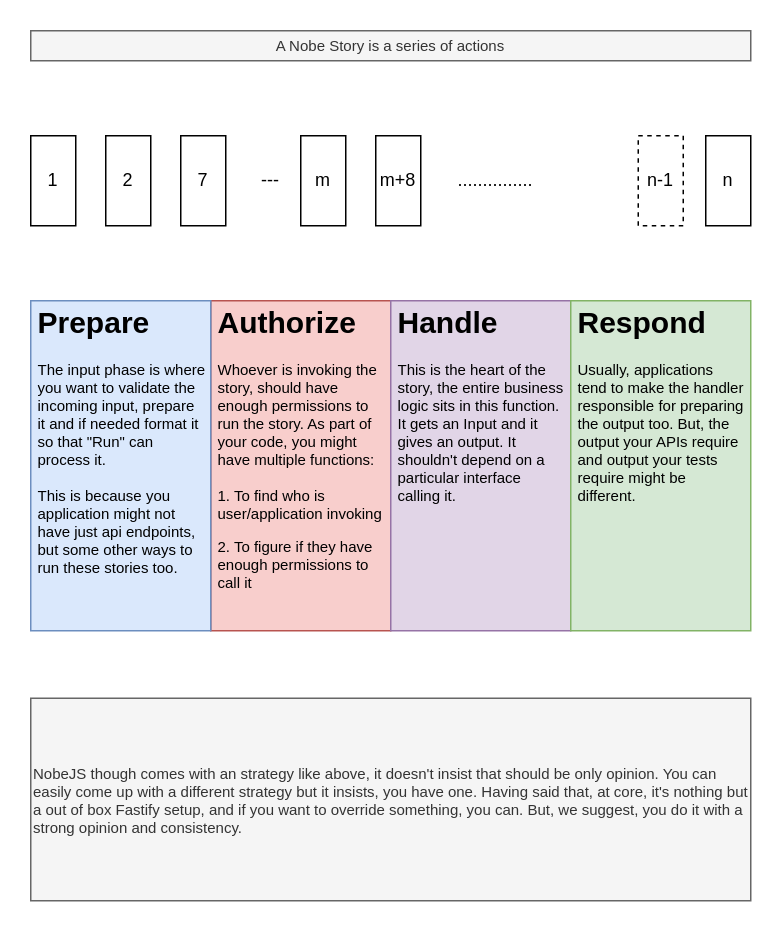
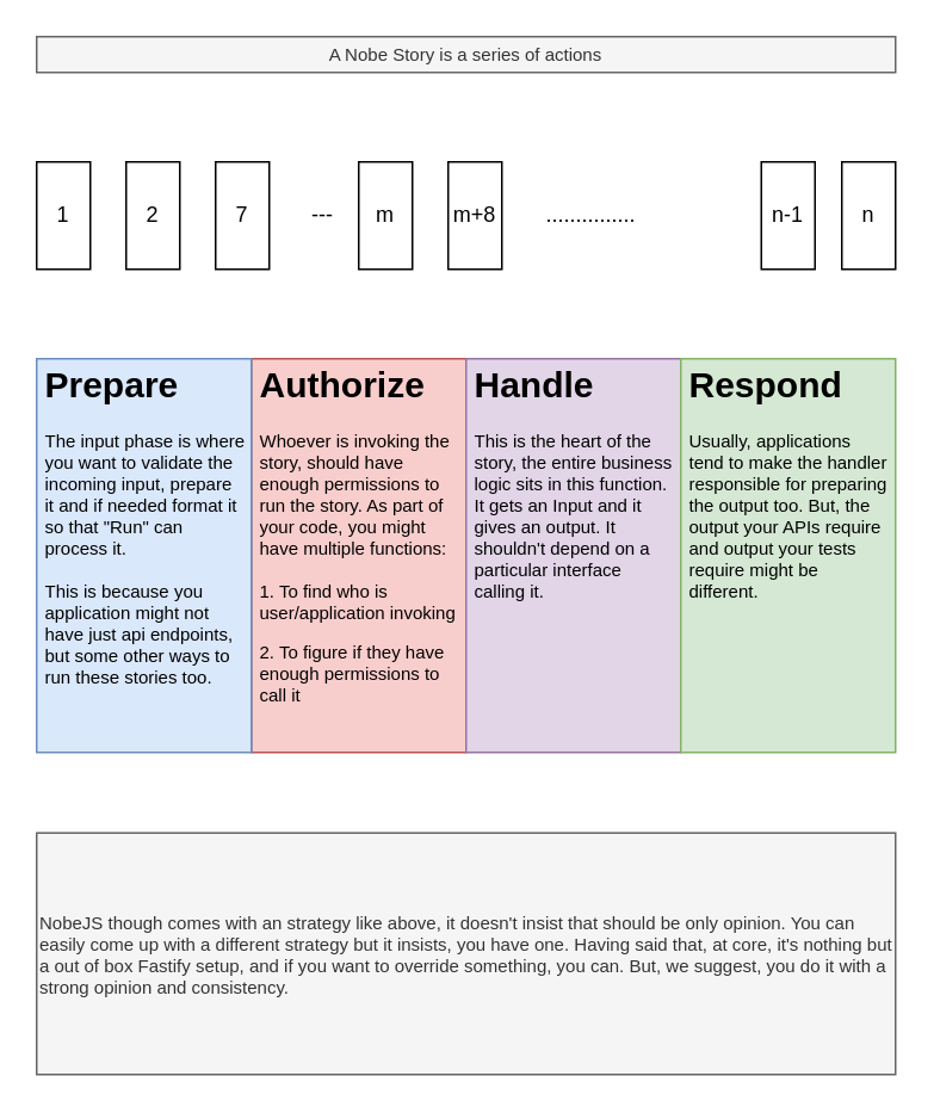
  <mxCell id="0" />
  <mxCell id="1" parent="0" />
  <mxCell id="2" value="1" style="rounded=0;whiteSpace=wrap;html=1;" vertex="1" parent="1"><mxGeometry x="20" y="90" width="30" height="60" as="geometry" /></mxCell>
  <mxCell id="3" value="2" style="rounded=0;whiteSpace=wrap;html=1;" vertex="1" parent="1"><mxGeometry x="70" y="90" width="30" height="60" as="geometry" /></mxCell>
  <mxCell id="4" value="7" style="rounded=0;whiteSpace=wrap;html=1;" vertex="1" parent="1"><mxGeometry x="120" y="90" width="30" height="60" as="geometry" /></mxCell>
  <mxCell id="5" value="n" style="rounded=0;whiteSpace=wrap;html=1;" vertex="1" parent="1"><mxGeometry x="470" y="90" width="30" height="60" as="geometry" /></mxCell>
- <mxCell id="6" value="n-1" style="rounded=0;whiteSpace=wrap;html=1;dashed=1;" vertex="1" parent="1"><mxGeometry x="425" y="90" width="30" height="60" as="geometry" /></mxCell>
+ <mxCell id="6" value="n-1" style="rounded=0;whiteSpace=wrap;html=1;" vertex="1" parent="1"><mxGeometry x="425" y="90" width="30" height="60" as="geometry" /></mxCell>
  <mxCell id="7" value="..............." style="text;html=1;strokeColor=none;fillColor=none;align=center;verticalAlign=middle;whiteSpace=wrap;rounded=0;" vertex="1" parent="1"><mxGeometry x="300" y="110" width="60" height="20" as="geometry" /></mxCell>
  <mxCell id="8" value="m" style="rounded=0;whiteSpace=wrap;html=1;" vertex="1" parent="1"><mxGeometry x="200" y="90" width="30" height="60" as="geometry" /></mxCell>
  <mxCell id="9" value="m+8" style="rounded=0;whiteSpace=wrap;html=1;" vertex="1" parent="1"><mxGeometry x="250" y="90" width="30" height="60" as="geometry" /></mxCell>
  <mxCell id="10" value="---" style="text;html=1;strokeColor=none;fillColor=none;align=center;verticalAlign=middle;whiteSpace=wrap;rounded=0;" vertex="1" parent="1"><mxGeometry x="170" y="110" width="20" height="20" as="geometry" /></mxCell>
  <mxCell id="11" value="A Nobe Story is a series of actions" style="text;html=1;strokeColor=#666666;fillColor=#f5f5f5;align=center;verticalAlign=middle;whiteSpace=wrap;rounded=0;fontColor=#333333;fontSize=10;" vertex="1" parent="1"><mxGeometry x="20" y="20" width="480" height="20" as="geometry" /></mxCell>
  <mxCell id="12" value="&lt;h1&gt;Authorize&lt;/h1&gt;&lt;p&gt;Whoever is invoking the story, should have enough permissions to run the story. As part of your code, you might have multiple functions:&lt;br&gt;&lt;br&gt;1. To find who is user/application invoking&lt;/p&gt;&lt;p&gt;2. To figure if they have enough permissions to call it&lt;/p&gt;" style="text;html=1;strokeColor=#b85450;fillColor=#f8cecc;spacing=5;spacingTop=-20;whiteSpace=wrap;overflow=hidden;rounded=0;fontSize=10;align=left;verticalAlign=top;" vertex="1" parent="1"><mxGeometry x="140" y="200" width="120" height="220" as="geometry" /></mxCell>
  <mxCell id="13" value="&lt;h1&gt;Prepare&lt;/h1&gt;&lt;h1&gt;&lt;p style=&quot;font-size: 10px ; font-weight: 400&quot;&gt;The input phase is where you want to validate the incoming input, prepare it and if needed format it so that &quot;Run&quot; can process it.&amp;nbsp;&lt;br&gt;&lt;br&gt;This is because you application might not have just api endpoints, but some other ways to run these stories too.&lt;/p&gt;&lt;/h1&gt;" style="text;html=1;strokeColor=#6c8ebf;fillColor=#dae8fc;spacing=5;spacingTop=-20;whiteSpace=wrap;overflow=hidden;rounded=0;fontSize=10;align=left;verticalAlign=top;" vertex="1" parent="1"><mxGeometry x="20" y="200" width="120" height="220" as="geometry" /></mxCell>
  <mxCell id="14" value="&lt;h1&gt;Handle&lt;/h1&gt;&lt;p&gt;This is the heart of the story, the entire business logic sits in this function. It gets an Input and it gives an output. It shouldn't depend on a particular interface calling it.&amp;nbsp;&lt;/p&gt;" style="text;html=1;strokeColor=#9673a6;fillColor=#e1d5e7;spacing=5;spacingTop=-20;whiteSpace=wrap;overflow=hidden;rounded=0;fontSize=10;align=left;verticalAlign=top;" vertex="1" parent="1"><mxGeometry x="260" y="200" width="120" height="220" as="geometry" /></mxCell>
  <mxCell id="15" value="&lt;h1&gt;Respond&lt;/h1&gt;&lt;p&gt;Usually, applications tend to make the handler responsible for preparing the output too. But, the output your APIs require and output your tests require might be different.&lt;/p&gt;" style="text;html=1;strokeColor=#82b366;fillColor=#d5e8d4;spacing=5;spacingTop=-20;whiteSpace=wrap;overflow=hidden;rounded=0;fontSize=10;align=left;verticalAlign=top;" vertex="1" parent="1"><mxGeometry x="380" y="200" width="120" height="220" as="geometry" /></mxCell>
  <mxCell id="16" value="NobeJS though comes with an strategy like above, it doesn't insist that should be only opinion. You can easily come up with a different strategy but it insists, you have one. Having said that, at core, it's nothing but a out of box Fastify setup, and if you want to override something, you can. But, we suggest, you do it with a strong opinion and consistency.&amp;nbsp;" style="text;html=1;strokeColor=#666666;fillColor=#f5f5f5;align=left;verticalAlign=middle;whiteSpace=wrap;rounded=0;fontSize=10;fontColor=#333333;" vertex="1" parent="1"><mxGeometry x="20" y="465" width="480" height="135" as="geometry" /></mxCell>
